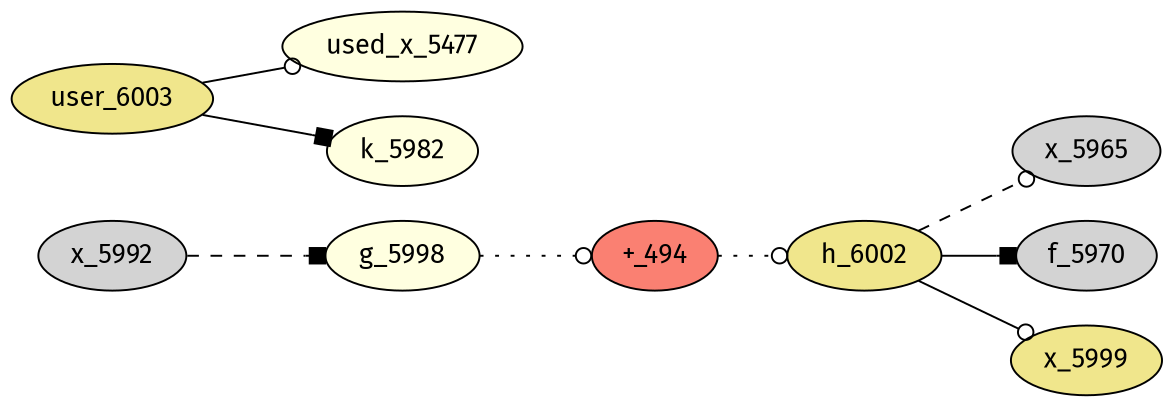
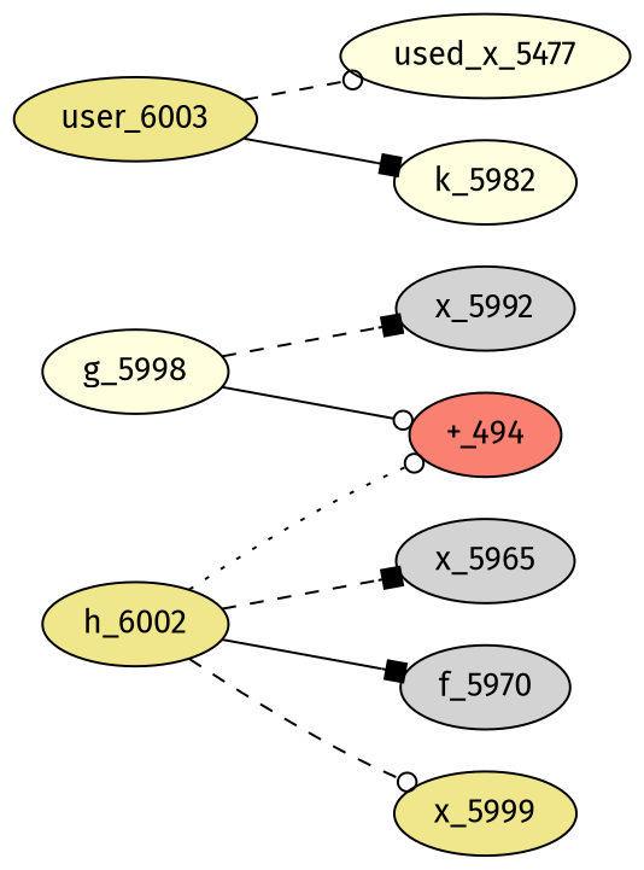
  digraph {
    fontname="Fira Sans"
    rankdir=LR
    node [fillcolor=lightyellow fontname="Fira Sans" style=filled]
    edge [arrowhead=odot fontname="Fira Sans" style=dashed]
    g_5998
    "+_494" [fillcolor=salmon]
    x_5992 [fillcolor=lightgrey]
    h_6002 [fillcolor=khaki]
    x_5965 [fillcolor=lightgrey]
    f_5970 [fillcolor=lightgrey]
    x_5999 [fillcolor=khaki]
    user_6003 [fillcolor=khaki]
    n9 [label=used_x_5477]
    k_5982
-   g_5998 -> "+_494" [style=dotted]
-   x_5992 -> g_5998 [arrowhead=box]
-   "+_494" -> h_6002 [style=dotted]
-   h_6002 -> x_5965
+   g_5998 -> "+_494" [style=solid]
+   g_5998 -> x_5992 [arrowhead=box]
+   h_6002 -> "+_494" [style=dotted]
+   h_6002 -> x_5965 [arrowhead=box]
    h_6002 -> f_5970 [arrowhead=box style=solid]
-   h_6002 -> x_5999 [style=solid]
-   user_6003 -> n9 [style=solid]
+   h_6002 -> x_5999
+   user_6003 -> n9
    user_6003 -> k_5982 [arrowhead=box style=solid]
  }
